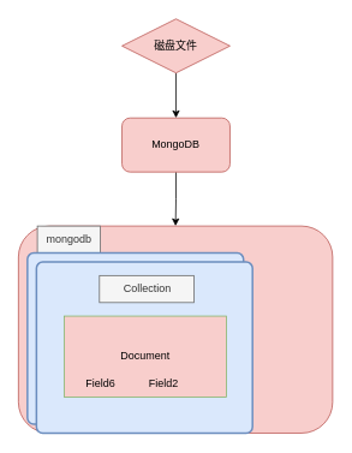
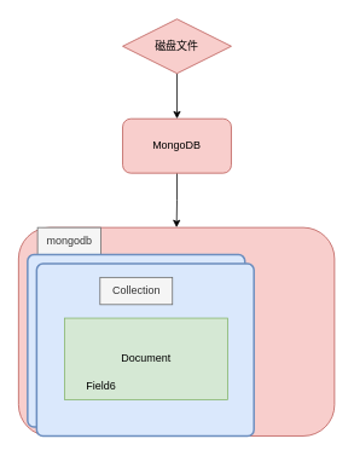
  <mxCell id="0" />
  <mxCell id="1" parent="0" />
  <mxCell id="2" value="" style="edgeStyle=orthogonalEdgeStyle;rounded=0;orthogonalLoop=1;jettySize=auto;html=1;" edge="1" parent="1" source="3" target="5"><mxGeometry relative="1" as="geometry" /></mxCell>
  <mxCell id="3" value="磁盘文件" style="rhombus;whiteSpace=wrap;html=1;fillColor=#f8cecc;strokeColor=#b85450;" vertex="1" parent="1"><mxGeometry x="135" y="20" width="120" height="60" as="geometry" /></mxCell>
  <mxCell id="4" style="edgeStyle=orthogonalEdgeStyle;rounded=0;orthogonalLoop=1;jettySize=auto;html=1;" edge="1" parent="1" source="5" target="6"><mxGeometry relative="1" as="geometry" /></mxCell>
  <mxCell id="5" value="MongoDB" style="whiteSpace=wrap;html=1;fillColor=#f8cecc;strokeColor=#b85450;rounded=1;direction=west;" vertex="1" parent="1"><mxGeometry x="135" y="130" width="120" height="60" as="geometry" /></mxCell>
  <mxCell id="6" value="" style="whiteSpace=wrap;html=1;fillColor=#f8cecc;strokeColor=#b85450;rounded=1;direction=west;" vertex="1" parent="1"><mxGeometry x="20" y="250" width="349" height="230" as="geometry" /></mxCell>
  <mxCell id="7" value="mongodb" style="text;html=1;align=center;verticalAlign=middle;resizable=0;points=[];autosize=1;strokeColor=#666666;fillColor=#f5f5f5;fontColor=#333333;" vertex="1" parent="1"><mxGeometry x="41" y="250" width="70" height="30" as="geometry" /></mxCell>
  <mxCell id="8" value="" style="rounded=1;whiteSpace=wrap;html=1;absoluteArcSize=1;arcSize=14;strokeWidth=2;fillColor=#dae8fc;strokeColor=#6c8ebf;" vertex="1" parent="1"><mxGeometry x="30" y="280" width="240" height="190" as="geometry" /></mxCell>
  <mxCell id="9" value="" style="rounded=1;whiteSpace=wrap;html=1;absoluteArcSize=1;arcSize=14;strokeWidth=2;fillColor=#dae8fc;strokeColor=#6c8ebf;" vertex="1" parent="1"><mxGeometry x="40" y="290" width="240" height="190" as="geometry" /></mxCell>
- <mxCell id="10" value="Collection" style="text;html=1;align=center;verticalAlign=middle;resizable=0;points=[];autosize=1;strokeColor=#666666;fillColor=#f5f5f5;fontColor=#333333;" vertex="1" parent="1"><mxGeometry x="110" y="305" width="105" height="30" as="geometry" /></mxCell>
- <mxCell id="11" value="Document" style="rounded=0;whiteSpace=wrap;html=1;fillColor=#f8cecc;strokeColor=#82b366;" vertex="1" parent="1"><mxGeometry x="71" y="350" width="180" height="90" as="geometry" /></mxCell>
+ <mxCell id="10" value="Collection" style="text;html=1;align=center;verticalAlign=middle;resizable=0;points=[];autosize=1;strokeColor=#666666;fillColor=#f5f5f5;fontColor=#333333;" vertex="1" parent="1"><mxGeometry x="110" y="305" width="80" height="30" as="geometry" /></mxCell>
+ <mxCell id="11" value="Document" style="rounded=0;whiteSpace=wrap;html=1;fillColor=#d5e8d4;strokeColor=#82b366;" vertex="1" parent="1"><mxGeometry x="71" y="350" width="180" height="90" as="geometry" /></mxCell>
  <mxCell id="12" value="Field6" style="text;html=1;align=center;verticalAlign=middle;resizable=0;points=[];autosize=1;strokeColor=none;fillColor=none;" vertex="1" parent="1"><mxGeometry x="81" y="410" width="60" height="30" as="geometry" /></mxCell>
- <mxCell id="13" value="Field2" style="text;html=1;align=center;verticalAlign=middle;resizable=0;points=[];autosize=1;strokeColor=none;fillColor=none;" vertex="1" parent="1"><mxGeometry x="151" y="410" width="60" height="30" as="geometry" /></mxCell>
